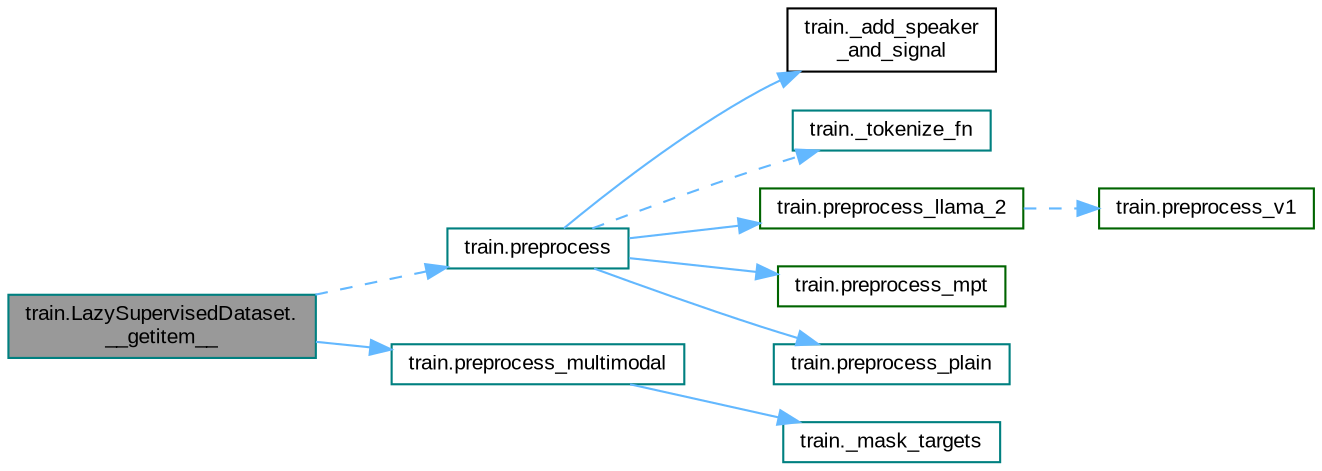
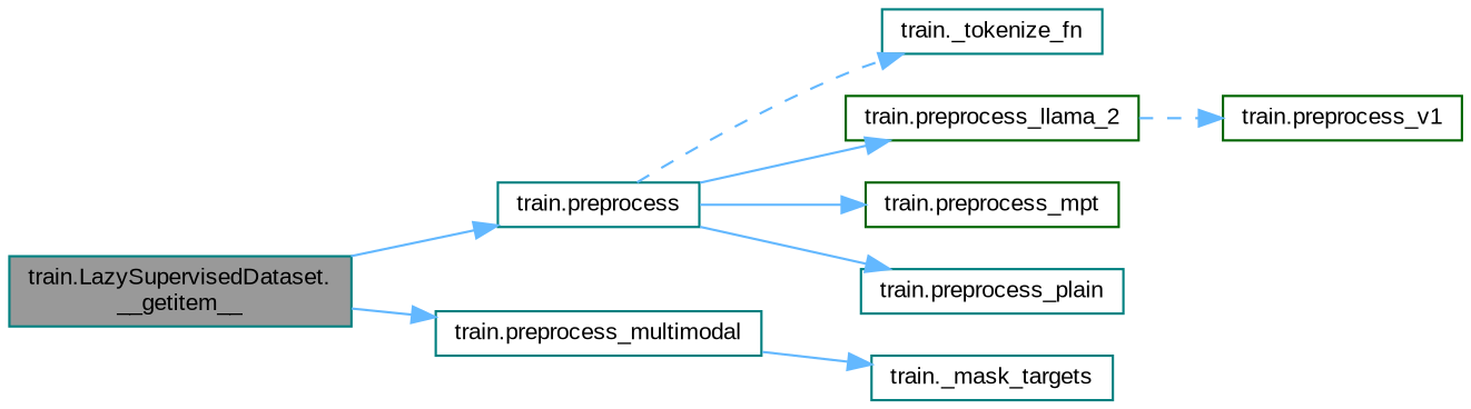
  digraph {
    fontname="Liberation Sans"
    rankdir=LR
    node [color=teal fillcolor=white fontname="Liberation Sans" fontsize=10 shape=box style=filled]
    edge [color=steelblue1 fontname="Liberation Sans" fontsize=10 labelfontname=Helvetica labelfontsize=10 style=solid]
    n1 [fillcolor=grey60 fontcolor=black height=0.2 label="train.LazySupervisedDataset.\l__getitem__" width=0.4]
    n2 [height=0.2 label="train.preprocess" width=0.4]
    n3 [height=0.2 label="train.preprocess_multimodal" width=0.4]
-   n4 [color=black height=0.2 label="train._add_speaker\l_and_signal" width=0.4]
    n5 [height=0.2 label="train._tokenize_fn" width=0.4]
    n6 [color=darkgreen height=0.2 label="train.preprocess_llama_2" width=0.4]
    n7 [color=darkgreen height=0.2 label="train.preprocess_mpt" width=0.4]
    n8 [height=0.2 label="train.preprocess_plain" width=0.4]
    n9 [height=0.2 label="train._mask_targets" width=0.4]
    n10 [color=darkgreen height=0.2 label="train.preprocess_v1" width=0.4]
-   n1 -> n2 [style=dashed]
+   n1 -> n2
    n1 -> n3
-   n2 -> n4
    n2 -> n5 [style=dashed]
    n2 -> n6
    n2 -> n7
    n2 -> n8
    n3 -> n9
    n6 -> n10 [style=dashed]
  }
